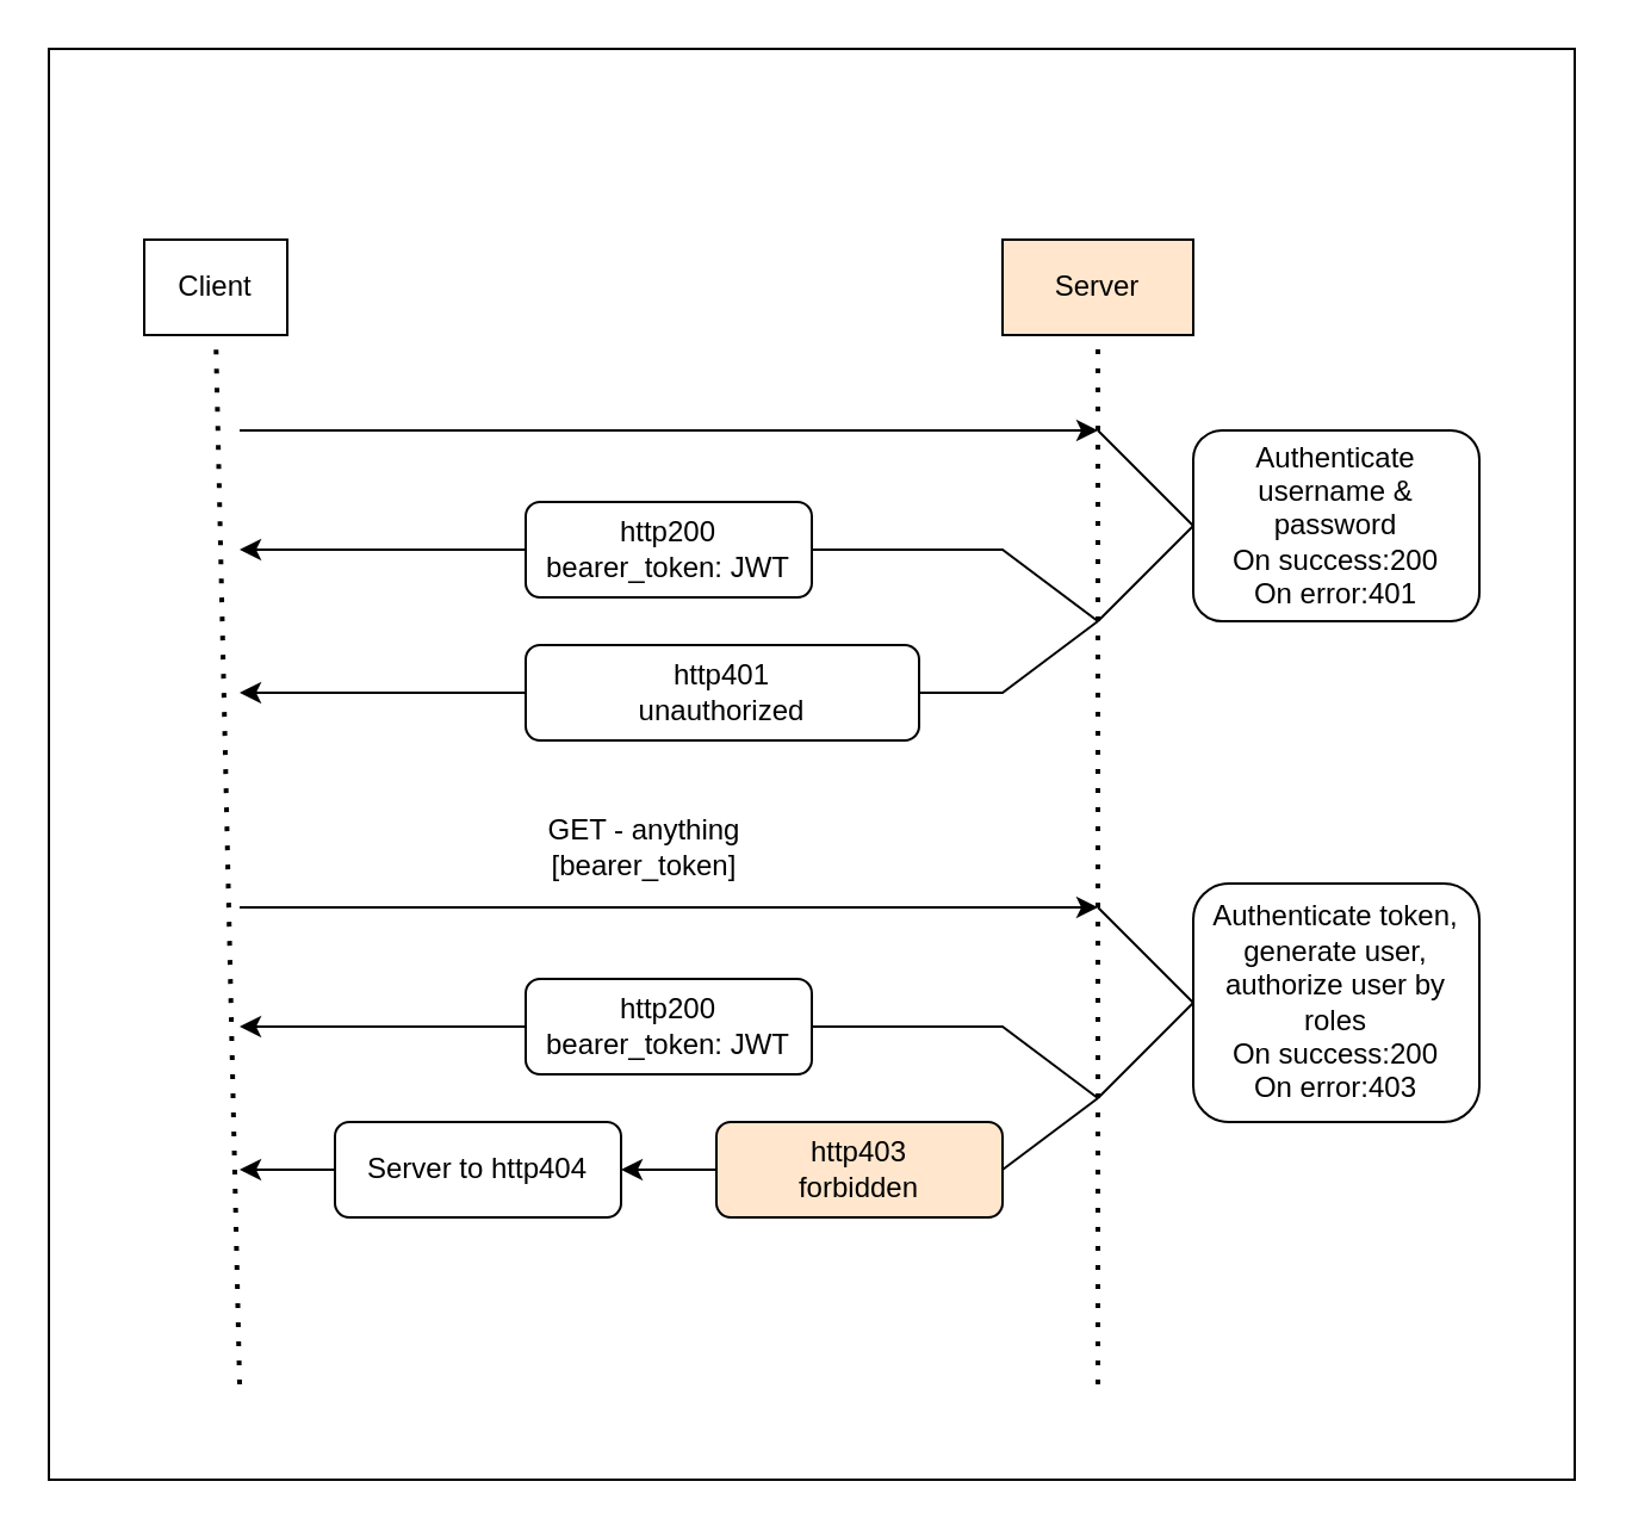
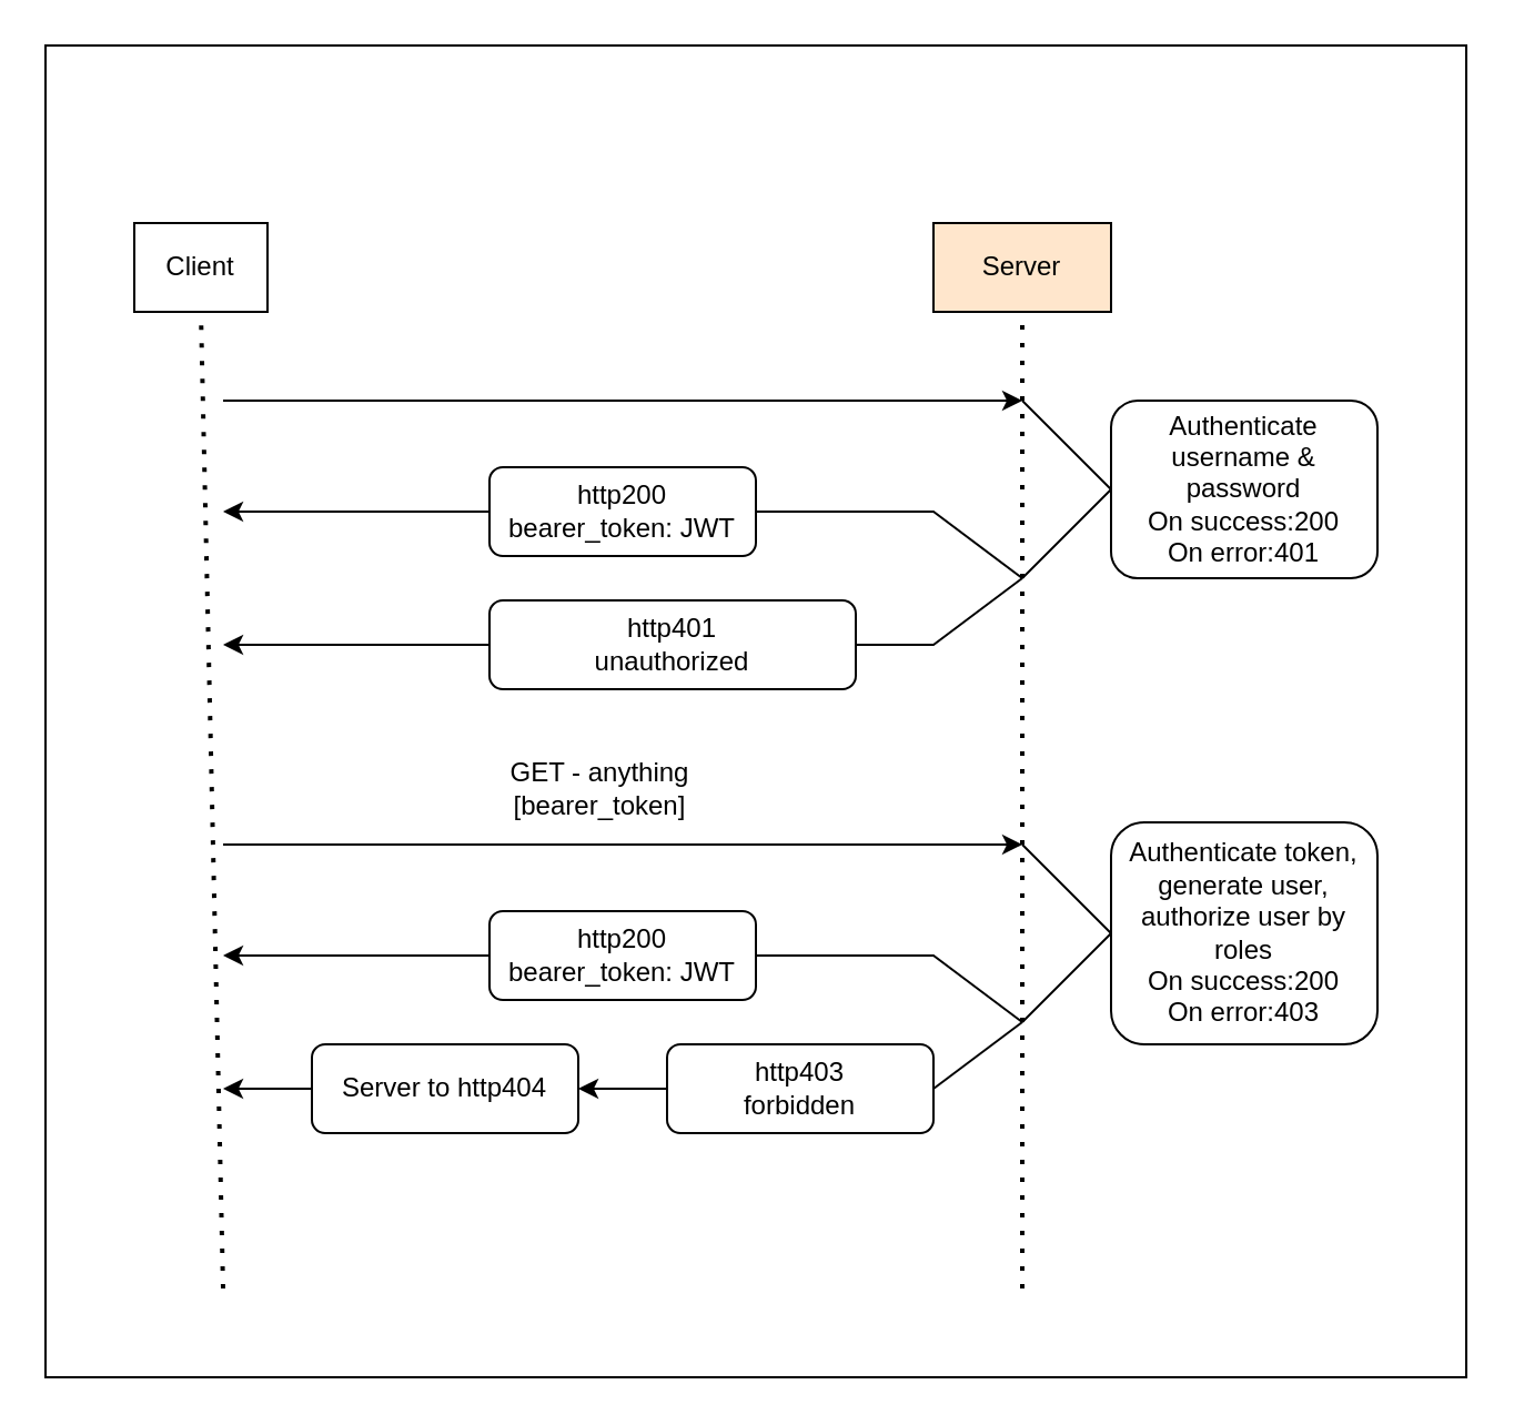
  <mxCell id="0" />
  <mxCell id="1" parent="0" />
  <mxCell id="2" value="" style="rounded=0;whiteSpace=wrap;html=1;" vertex="1" parent="1"><mxGeometry x="20" y="20" width="640" height="600" as="geometry" /></mxCell>
  <mxCell id="3" value="Client" style="rounded=0;whiteSpace=wrap;html=1;" parent="1" vertex="1"><mxGeometry x="60" y="100" width="60" height="40" as="geometry" /></mxCell>
  <mxCell id="4" value="Server" style="rounded=0;whiteSpace=wrap;html=1;fillColor=#ffe6cc;" parent="1" vertex="1"><mxGeometry x="420" y="100" width="80" height="40" as="geometry" /></mxCell>
  <mxCell id="5" value="" style="endArrow=none;dashed=1;html=1;dashPattern=1 3;strokeWidth=2;rounded=0;entryX=0.5;entryY=1;entryDx=0;entryDy=0;" parent="1" target="3" edge="1"><mxGeometry width="50" height="50" relative="1" as="geometry"><mxPoint x="100" y="580" as="sourcePoint" /><mxPoint x="390" y="250" as="targetPoint" /></mxGeometry></mxCell>
  <mxCell id="6" value="" style="endArrow=none;dashed=1;html=1;dashPattern=1 3;strokeWidth=2;rounded=0;entryX=0.5;entryY=1;entryDx=0;entryDy=0;" parent="1" target="4" edge="1"><mxGeometry width="50" height="50" relative="1" as="geometry"><mxPoint x="460" y="580" as="sourcePoint" /><mxPoint x="190" y="150" as="targetPoint" /></mxGeometry></mxCell>
  <mxCell id="7" value="" style="endArrow=classic;html=1;rounded=0;" parent="1" edge="1"><mxGeometry width="50" height="50" relative="1" as="geometry"><mxPoint x="100" y="180" as="sourcePoint" /><mxPoint x="460" y="180" as="targetPoint" /></mxGeometry></mxCell>
  <mxCell id="8" value="" style="endArrow=classic;html=1;rounded=0;startArrow=none;" parent="1" source="13" edge="1"><mxGeometry width="50" height="50" relative="1" as="geometry"><mxPoint x="500" y="260" as="sourcePoint" /><mxPoint x="100" y="230" as="targetPoint" /><Array as="points" /></mxGeometry></mxCell>
  <mxCell id="9" style="rounded=0;orthogonalLoop=1;jettySize=auto;html=1;exitX=0;exitY=0.5;exitDx=0;exitDy=0;endArrow=none;endFill=0;" parent="1" source="11" edge="1"><mxGeometry relative="1" as="geometry"><mxPoint x="460" y="180" as="targetPoint" /></mxGeometry></mxCell>
  <mxCell id="10" style="edgeStyle=none;rounded=0;orthogonalLoop=1;jettySize=auto;html=1;exitX=0;exitY=0.5;exitDx=0;exitDy=0;endArrow=none;endFill=0;startArrow=none;startFill=0;" parent="1" source="11" edge="1"><mxGeometry relative="1" as="geometry"><mxPoint x="460" y="260" as="targetPoint" /></mxGeometry></mxCell>
  <mxCell id="11" value="Authenticate username &amp;amp; password&lt;br&gt;On success:200&lt;br&gt;On error:401" style="rounded=1;whiteSpace=wrap;html=1;" parent="1" vertex="1"><mxGeometry x="500" y="180" width="120" height="80" as="geometry" /></mxCell>
  <mxCell id="12" value="" style="endArrow=classic;html=1;rounded=0;startArrow=none;" parent="1" source="15" edge="1"><mxGeometry width="50" height="50" relative="1" as="geometry"><mxPoint x="500" y="260" as="sourcePoint" /><mxPoint x="100" y="290" as="targetPoint" /><Array as="points" /></mxGeometry></mxCell>
  <mxCell id="13" value="http200&lt;br&gt;bearer_token: JWT" style="rounded=1;whiteSpace=wrap;html=1;" parent="1" vertex="1"><mxGeometry x="220" y="210" width="120" height="40" as="geometry" /></mxCell>
  <mxCell id="14" value="" style="endArrow=none;html=1;rounded=0;startArrow=none;" parent="1" target="13" edge="1"><mxGeometry width="50" height="50" relative="1" as="geometry"><mxPoint x="460" y="260" as="sourcePoint" /><mxPoint x="220" y="240" as="targetPoint" /><Array as="points"><mxPoint x="420" y="230" /></Array></mxGeometry></mxCell>
  <mxCell id="15" value="http401&lt;br&gt;unauthorized" style="rounded=1;whiteSpace=wrap;html=1;" parent="1" vertex="1"><mxGeometry x="220" y="270" width="165" height="40" as="geometry" /></mxCell>
  <mxCell id="16" value="" style="endArrow=none;html=1;rounded=0;" parent="1" target="15" edge="1"><mxGeometry width="50" height="50" relative="1" as="geometry"><mxPoint x="460" y="260" as="sourcePoint" /><mxPoint x="220" y="290" as="targetPoint" /><Array as="points"><mxPoint x="420" y="290" /></Array></mxGeometry></mxCell>
  <mxCell id="17" value="" style="endArrow=classic;html=1;rounded=0;" parent="1" edge="1"><mxGeometry width="50" height="50" relative="1" as="geometry"><mxPoint x="100" y="380" as="sourcePoint" /><mxPoint x="460" y="380" as="targetPoint" /></mxGeometry></mxCell>
  <mxCell id="18" value="GET - anything&lt;br&gt;[bearer_token]" style="text;html=1;strokeColor=none;fillColor=none;align=center;verticalAlign=middle;whiteSpace=wrap;rounded=0;" parent="1" vertex="1"><mxGeometry x="210" y="340" width="120" height="30" as="geometry" /></mxCell>
  <mxCell id="19" value="" style="endArrow=classic;html=1;rounded=0;startArrow=none;" parent="1" source="24" edge="1"><mxGeometry width="50" height="50" relative="1" as="geometry"><mxPoint x="500" y="460" as="sourcePoint" /><mxPoint x="100" y="430" as="targetPoint" /><Array as="points" /></mxGeometry></mxCell>
  <mxCell id="20" style="rounded=0;orthogonalLoop=1;jettySize=auto;html=1;exitX=0;exitY=0.5;exitDx=0;exitDy=0;endArrow=none;endFill=0;" parent="1" source="22" edge="1"><mxGeometry relative="1" as="geometry"><mxPoint x="460" y="380" as="targetPoint" /></mxGeometry></mxCell>
  <mxCell id="21" style="edgeStyle=none;rounded=0;orthogonalLoop=1;jettySize=auto;html=1;exitX=0;exitY=0.5;exitDx=0;exitDy=0;endArrow=none;endFill=0;" parent="1" source="22" edge="1"><mxGeometry relative="1" as="geometry"><mxPoint x="460" y="460" as="targetPoint" /></mxGeometry></mxCell>
  <mxCell id="22" value="Authenticate token, generate user, authorize user by roles&lt;br&gt;On success:200&lt;br&gt;On error:403" style="rounded=1;whiteSpace=wrap;html=1;" parent="1" vertex="1"><mxGeometry x="500" y="370" width="120" height="100" as="geometry" /></mxCell>
  <mxCell id="23" value="" style="endArrow=classic;html=1;rounded=0;startArrow=none;" parent="1" source="26" edge="1"><mxGeometry width="50" height="50" relative="1" as="geometry"><mxPoint x="500" y="460" as="sourcePoint" /><mxPoint x="260" y="490" as="targetPoint" /><Array as="points" /></mxGeometry></mxCell>
  <mxCell id="24" value="http200&lt;br&gt;bearer_token: JWT" style="rounded=1;whiteSpace=wrap;html=1;" parent="1" vertex="1"><mxGeometry x="220" y="410" width="120" height="40" as="geometry" /></mxCell>
  <mxCell id="25" value="" style="endArrow=none;html=1;rounded=0;startArrow=none;" parent="1" target="24" edge="1"><mxGeometry width="50" height="50" relative="1" as="geometry"><mxPoint x="460" y="460" as="sourcePoint" /><mxPoint x="220" y="440" as="targetPoint" /><Array as="points"><mxPoint x="420" y="430" /></Array></mxGeometry></mxCell>
- <mxCell id="26" value="http403&lt;br&gt;forbidden" style="rounded=1;whiteSpace=wrap;html=1;fillColor=#ffe6cc;" parent="1" vertex="1"><mxGeometry x="300" y="470" width="120" height="40" as="geometry" /></mxCell>
+ <mxCell id="26" value="http403&lt;br&gt;forbidden" style="rounded=1;whiteSpace=wrap;html=1;" parent="1" vertex="1"><mxGeometry x="300" y="470" width="120" height="40" as="geometry" /></mxCell>
  <mxCell id="27" value="" style="endArrow=none;html=1;rounded=0;" parent="1" target="26" edge="1"><mxGeometry width="50" height="50" relative="1" as="geometry"><mxPoint x="460" y="460" as="sourcePoint" /><mxPoint x="220" y="490" as="targetPoint" /><Array as="points"><mxPoint x="420" y="490" /></Array></mxGeometry></mxCell>
  <mxCell id="28" style="edgeStyle=orthogonalEdgeStyle;rounded=0;orthogonalLoop=1;jettySize=auto;html=1;startArrow=none;startFill=0;endArrow=classic;endFill=1;" edge="1" parent="1" source="29"><mxGeometry relative="1" as="geometry"><mxPoint x="100" y="490" as="targetPoint" /></mxGeometry></mxCell>
  <mxCell id="29" value="Server to http404" style="rounded=1;whiteSpace=wrap;html=1;" vertex="1" parent="1"><mxGeometry x="140" y="470" width="120" height="40" as="geometry" /></mxCell>
